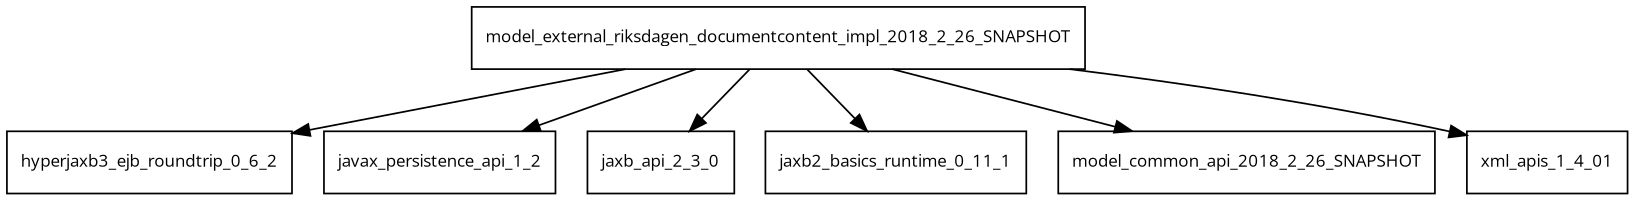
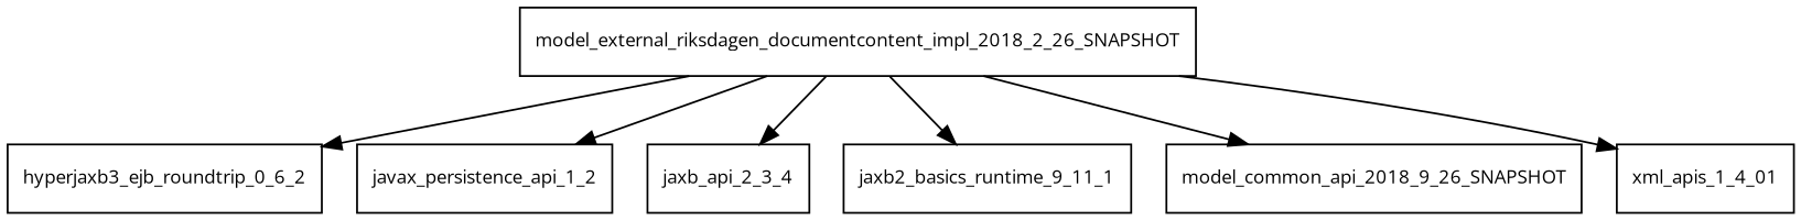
  digraph {
    fontname="Open Sans"
    node [fontname="Open Sans" fontsize=10.0 shape=box]
    edge [fontname="Open Sans"]
    model_external_riksdagen_documentcontent_impl_2018_2_26_SNAPSHOT
    hyperjaxb3_ejb_roundtrip_0_6_2
    n3 [label=javax_persistence_api_1_2]
-   jaxb_api_2_3_0
-   jaxb2_basics_runtime_0_11_1
-   model_common_api_2018_2_26_SNAPSHOT
+   jaxb_api_2_3_0 [label=jaxb_api_2_3_4]
+   jaxb2_basics_runtime_0_11_1 [label=jaxb2_basics_runtime_9_11_1]
+   model_common_api_2018_2_26_SNAPSHOT [label=model_common_api_2018_9_26_SNAPSHOT]
    xml_apis_1_4_01
    model_external_riksdagen_documentcontent_impl_2018_2_26_SNAPSHOT -> hyperjaxb3_ejb_roundtrip_0_6_2
    model_external_riksdagen_documentcontent_impl_2018_2_26_SNAPSHOT -> n3
    model_external_riksdagen_documentcontent_impl_2018_2_26_SNAPSHOT -> jaxb_api_2_3_0
    model_external_riksdagen_documentcontent_impl_2018_2_26_SNAPSHOT -> jaxb2_basics_runtime_0_11_1
    model_external_riksdagen_documentcontent_impl_2018_2_26_SNAPSHOT -> model_common_api_2018_2_26_SNAPSHOT
    model_external_riksdagen_documentcontent_impl_2018_2_26_SNAPSHOT -> xml_apis_1_4_01
  }
